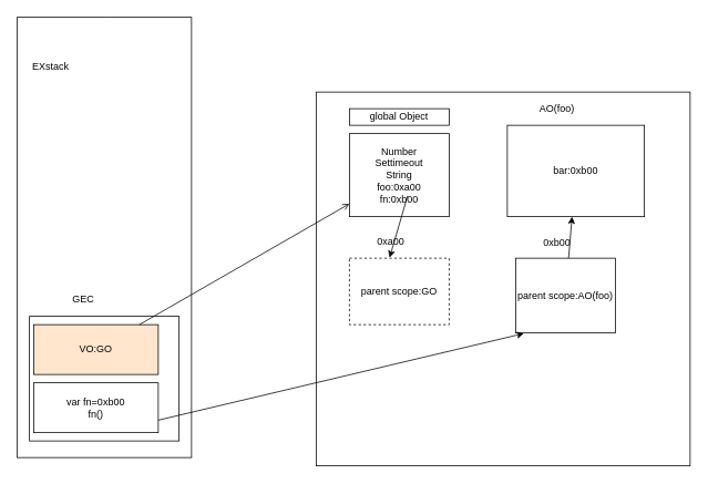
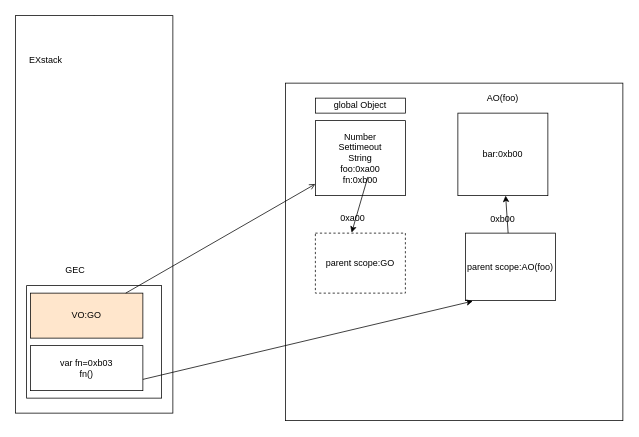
  <mxCell id="0" />
  <mxCell id="1" parent="0" />
  <mxCell id="2" style="edgeStyle=none;html=1;exitX=0.5;exitY=0;exitDx=0;exitDy=0;" edge="1" parent="1" source="3"><mxGeometry relative="1" as="geometry"><mxPoint x="130" y="70" as="targetPoint" /></mxGeometry></mxCell>
  <mxCell id="3" value="" style="rounded=0;whiteSpace=wrap;html=1;color=white;" vertex="1" parent="1"><mxGeometry x="20" y="20" width="210" height="530" as="geometry" /></mxCell>
  <mxCell id="4" value="" style="whiteSpace=wrap;html=1;aspect=fixed;" vertex="1" parent="1"><mxGeometry x="380" y="110" width="450" height="450" as="geometry" /></mxCell>
  <mxCell id="5" style="edgeStyle=none;html=1;exitX=0.5;exitY=1;exitDx=0;exitDy=0;" edge="1" parent="1" source="6"><mxGeometry relative="1" as="geometry"><mxPoint x="480" y="240" as="targetPoint" /></mxGeometry></mxCell>
  <mxCell id="6" value="Number&lt;br&gt;Settimeout&lt;br&gt;String&lt;br&gt;foo:0xa00&lt;br&gt;fn:0xb00" style="rounded=0;whiteSpace=wrap;html=1;" vertex="1" parent="1"><mxGeometry x="420" y="160" width="120" height="100" as="geometry" /></mxCell>
  <mxCell id="7" value="EXstack" style="text;html=1;align=center;verticalAlign=middle;resizable=0;points=[];autosize=1;strokeColor=block;" vertex="1" parent="1"><mxGeometry x="30" y="70" width="60" height="20" as="geometry" /></mxCell>
  <mxCell id="8" value="global Object" style="rounded=0;whiteSpace=wrap;html=1;" vertex="1" parent="1"><mxGeometry x="420" y="130" width="120" height="20" as="geometry" /></mxCell>
  <mxCell id="9" value="" style="rounded=0;whiteSpace=wrap;html=1;" vertex="1" parent="1"><mxGeometry x="35" y="380" width="180" height="150" as="geometry" /></mxCell>
  <mxCell id="10" value="VO:GO" style="rounded=0;whiteSpace=wrap;html=1;fillColor=#ffe6cc;" vertex="1" parent="1"><mxGeometry x="40" y="390" width="150" height="60" as="geometry" /></mxCell>
  <mxCell id="11" value="" style="endArrow=open;html=1;" edge="1" parent="1" source="10" target="6"><mxGeometry width="50" height="50" relative="1" as="geometry"><mxPoint x="460" y="340" as="sourcePoint" /><mxPoint x="510" y="290" as="targetPoint" /></mxGeometry></mxCell>
- <mxCell id="12" value="var fn=0xb00&lt;br&gt;fn()" style="rounded=0;whiteSpace=wrap;html=1;" vertex="1" parent="1"><mxGeometry x="40" y="460" width="150" height="60" as="geometry" /></mxCell>
+ <mxCell id="12" value="var fn=0xb03&lt;br&gt;fn()" style="rounded=0;whiteSpace=wrap;html=1;" vertex="1" parent="1"><mxGeometry x="40" y="460" width="150" height="60" as="geometry" /></mxCell>
  <mxCell id="13" value="parent scope:GO" style="rounded=0;whiteSpace=wrap;html=1;dashed=1;" vertex="1" parent="1"><mxGeometry x="420" y="310" width="120" height="80" as="geometry" /></mxCell>
  <mxCell id="14" value="0xa00" style="text;html=1;strokeColor=none;fillColor=none;align=center;verticalAlign=middle;whiteSpace=wrap;rounded=0;" vertex="1" parent="1"><mxGeometry x="450" y="280" width="40" height="20" as="geometry" /></mxCell>
  <mxCell id="15" value="" style="endArrow=classic;html=1;exitX=0.583;exitY=0.75;exitDx=0;exitDy=0;exitPerimeter=0;entryX=0.403;entryY=-0.008;entryDx=0;entryDy=0;entryPerimeter=0;" edge="1" parent="1" source="6" target="13"><mxGeometry width="50" height="50" relative="1" as="geometry"><mxPoint x="460" y="330" as="sourcePoint" /><mxPoint x="510" y="280" as="targetPoint" /></mxGeometry></mxCell>
  <mxCell id="16" value="parent scope:AO(foo)" style="rounded=0;whiteSpace=wrap;html=1;" vertex="1" parent="1"><mxGeometry x="620" y="310" width="120" height="90" as="geometry" /></mxCell>
  <mxCell id="17" value="0xb00" style="text;html=1;strokeColor=none;fillColor=none;align=center;verticalAlign=middle;whiteSpace=wrap;rounded=0;" vertex="1" parent="1"><mxGeometry x="650" y="290" width="40" as="geometry" /></mxCell>
  <mxCell id="18" value="GEC" style="text;html=1;strokeColor=none;fillColor=none;align=center;verticalAlign=middle;whiteSpace=wrap;rounded=0;" vertex="1" parent="1"><mxGeometry x="80" y="350" width="40" height="20" as="geometry" /></mxCell>
- <mxCell id="19" value="bar:0xb00" style="rounded=0;whiteSpace=wrap;html=1;" vertex="1" parent="1"><mxGeometry x="610" y="150" width="165" height="110" as="geometry" /></mxCell>
+ <mxCell id="19" value="bar:0xb00" style="rounded=0;whiteSpace=wrap;html=1;" vertex="1" parent="1"><mxGeometry x="610" y="150" width="120" height="110" as="geometry" /></mxCell>
  <mxCell id="20" value="AO(foo)" style="text;html=1;strokeColor=none;fillColor=none;align=center;verticalAlign=middle;whiteSpace=wrap;rounded=0;" vertex="1" parent="1"><mxGeometry x="650" y="120" width="40" height="20" as="geometry" /></mxCell>
  <mxCell id="21" value="" style="endArrow=classic;html=1;" edge="1" parent="1" source="16" target="19"><mxGeometry width="50" height="50" relative="1" as="geometry"><mxPoint x="460" y="320" as="sourcePoint" /><mxPoint x="510" y="270" as="targetPoint" /></mxGeometry></mxCell>
  <mxCell id="22" value="" style="endArrow=classic;html=1;exitX=1;exitY=0.75;exitDx=0;exitDy=0;entryX=0.083;entryY=1.007;entryDx=0;entryDy=0;entryPerimeter=0;" edge="1" parent="1" source="12" target="16"><mxGeometry width="50" height="50" relative="1" as="geometry"><mxPoint x="460" y="320" as="sourcePoint" /><mxPoint x="510" y="270" as="targetPoint" /></mxGeometry></mxCell>
